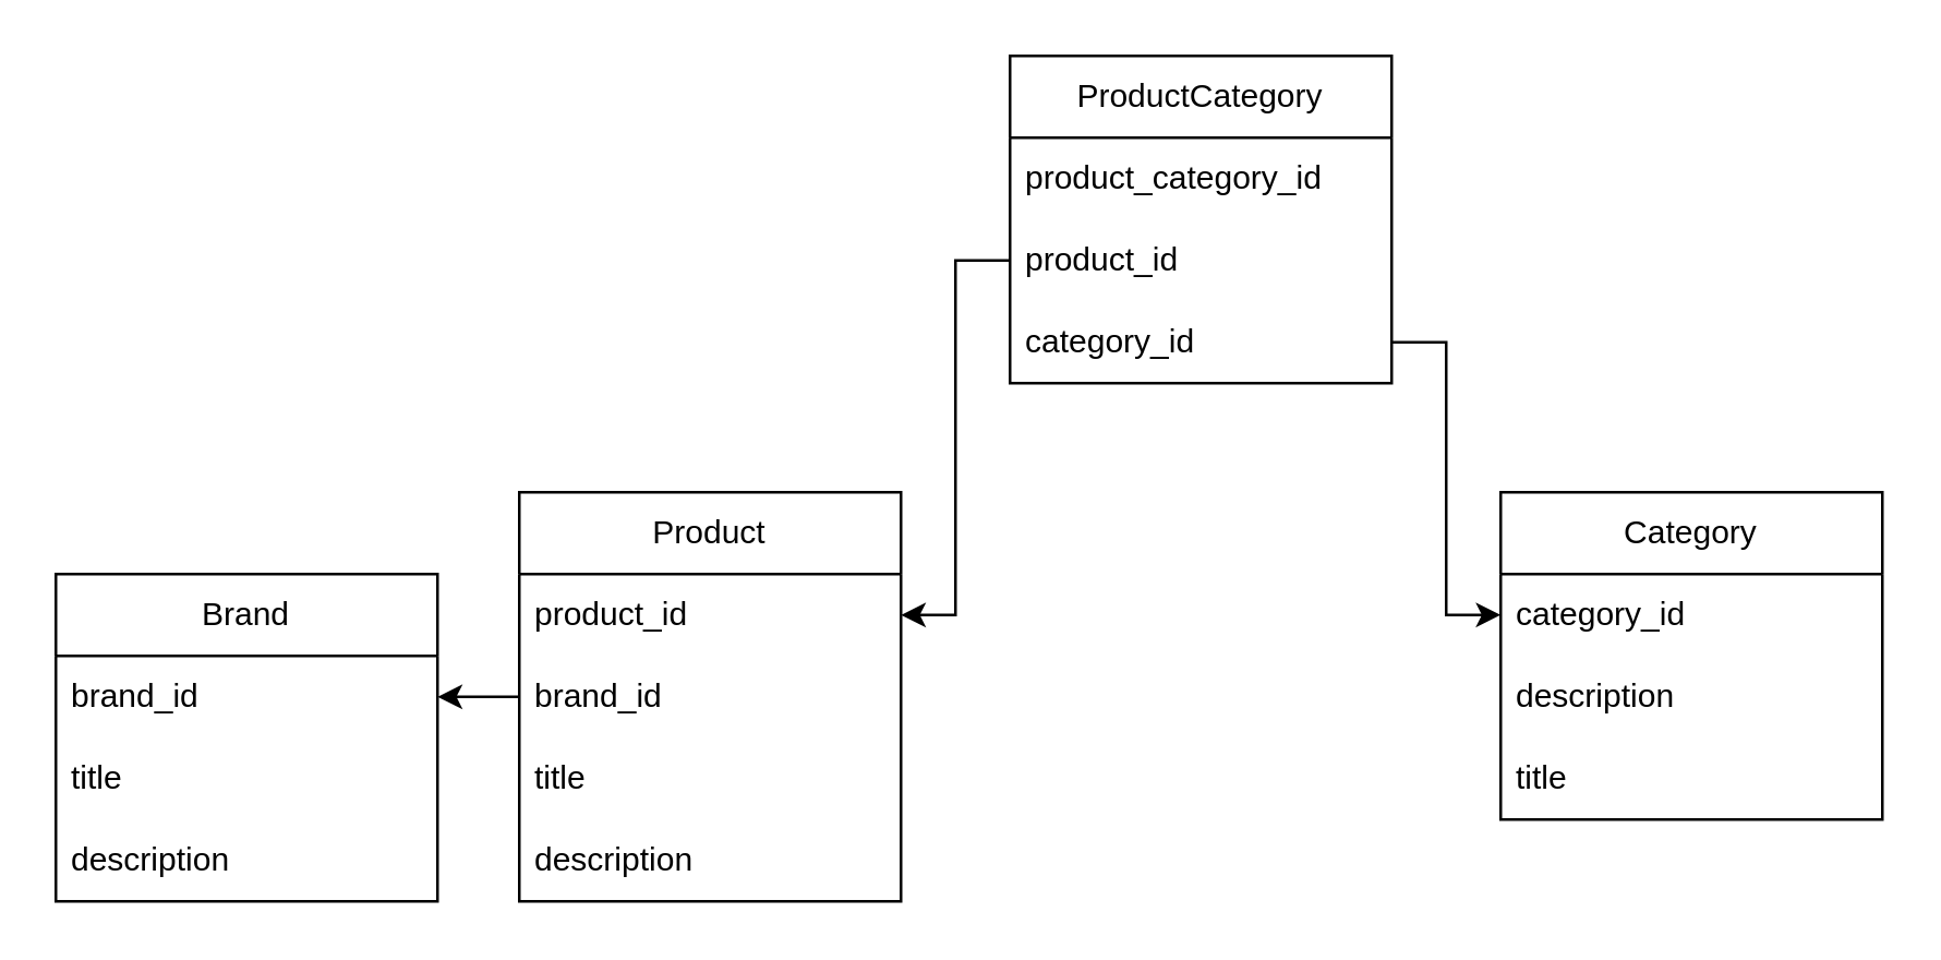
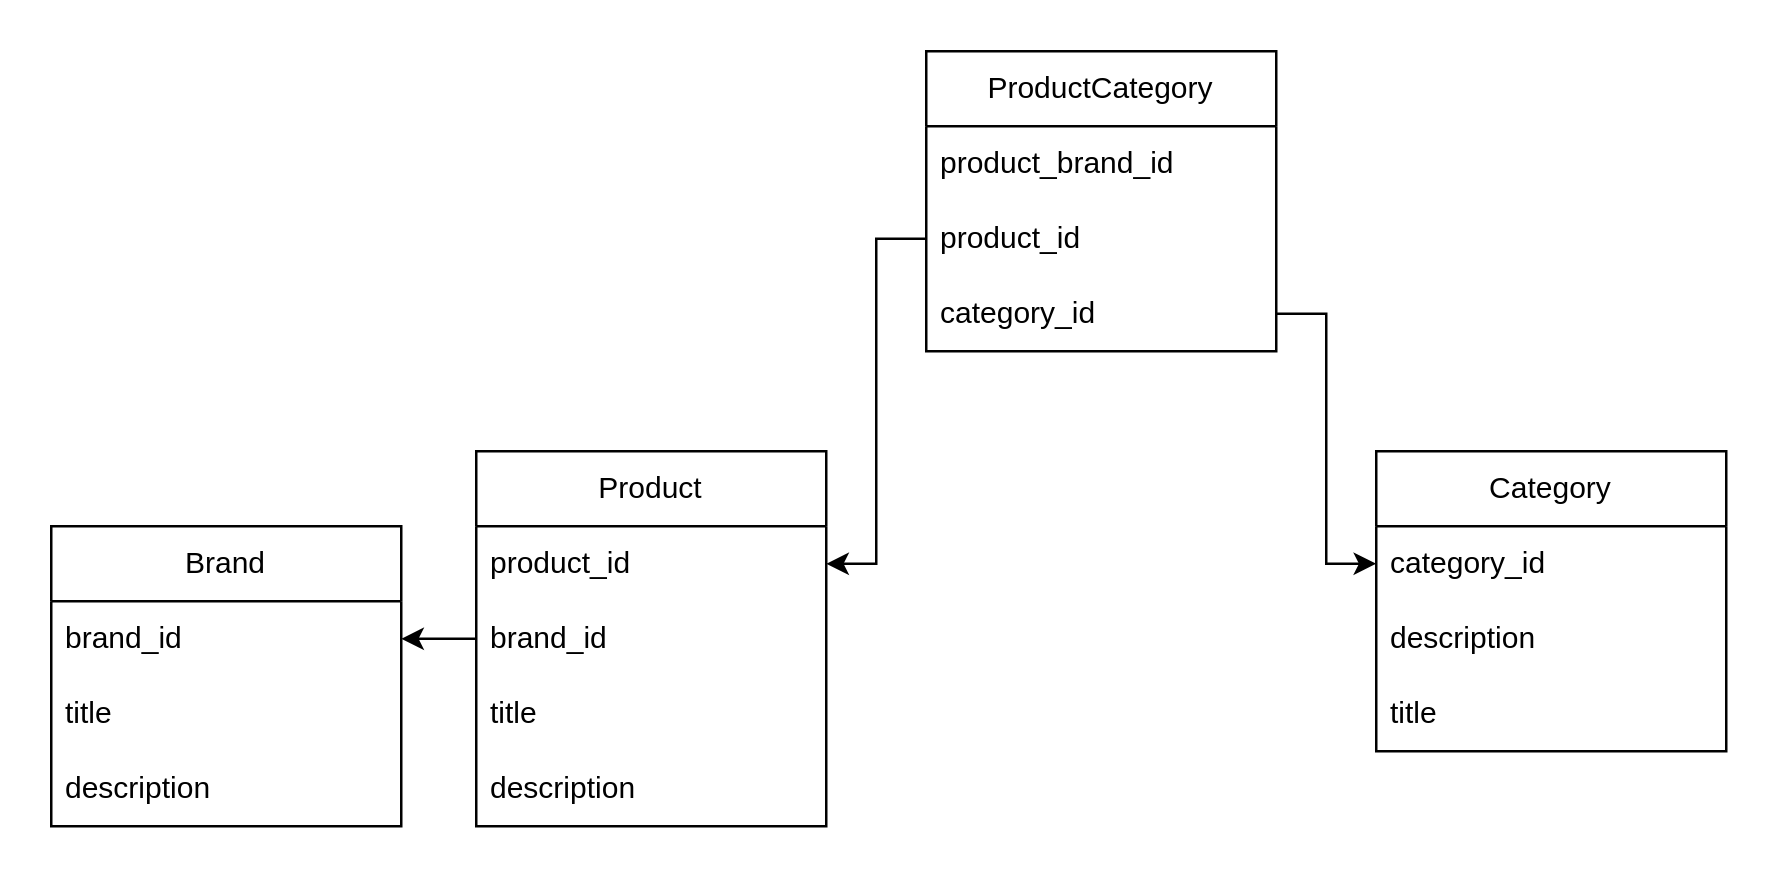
  <mxCell id="0" />
  <mxCell id="1" parent="0" />
  <mxCell id="2" value="Product" style="swimlane;fontStyle=0;childLayout=stackLayout;horizontal=1;startSize=30;horizontalStack=0;resizeParent=1;resizeParentMax=0;resizeLast=0;collapsible=1;marginBottom=0;whiteSpace=wrap;html=1;" parent="1" vertex="1"><mxGeometry x="190" y="180" width="140" height="150" as="geometry" /></mxCell>
  <mxCell id="3" value="product_id" style="text;strokeColor=none;fillColor=none;align=left;verticalAlign=middle;spacingLeft=4;spacingRight=4;overflow=hidden;points=[[0,0.5],[1,0.5]];portConstraint=eastwest;rotatable=0;whiteSpace=wrap;html=1;" parent="2" vertex="1"><mxGeometry y="30" width="140" height="30" as="geometry" /></mxCell>
  <mxCell id="4" value="brand_id" style="text;strokeColor=none;fillColor=none;align=left;verticalAlign=middle;spacingLeft=4;spacingRight=4;overflow=hidden;points=[[0,0.5],[1,0.5]];portConstraint=eastwest;rotatable=0;whiteSpace=wrap;html=1;" parent="2" vertex="1"><mxGeometry y="60" width="140" height="30" as="geometry" /></mxCell>
  <mxCell id="5" value="title" style="text;strokeColor=none;fillColor=none;align=left;verticalAlign=middle;spacingLeft=4;spacingRight=4;overflow=hidden;points=[[0,0.5],[1,0.5]];portConstraint=eastwest;rotatable=0;whiteSpace=wrap;html=1;" parent="2" vertex="1"><mxGeometry y="90" width="140" height="30" as="geometry" /></mxCell>
  <mxCell id="6" value="description" style="text;strokeColor=none;fillColor=none;align=left;verticalAlign=middle;spacingLeft=4;spacingRight=4;overflow=hidden;points=[[0,0.5],[1,0.5]];portConstraint=eastwest;rotatable=0;whiteSpace=wrap;html=1;" parent="2" vertex="1"><mxGeometry y="120" width="140" height="30" as="geometry" /></mxCell>
  <mxCell id="7" value="Category" style="swimlane;fontStyle=0;childLayout=stackLayout;horizontal=1;startSize=30;horizontalStack=0;resizeParent=1;resizeParentMax=0;resizeLast=0;collapsible=1;marginBottom=0;whiteSpace=wrap;html=1;" parent="1" vertex="1"><mxGeometry x="550" y="180" width="140" height="120" as="geometry" /></mxCell>
  <mxCell id="8" value="category_id" style="text;strokeColor=none;fillColor=none;align=left;verticalAlign=middle;spacingLeft=4;spacingRight=4;overflow=hidden;points=[[0,0.5],[1,0.5]];portConstraint=eastwest;rotatable=0;whiteSpace=wrap;html=1;" parent="7" vertex="1"><mxGeometry y="30" width="140" height="30" as="geometry" /></mxCell>
  <mxCell id="9" value="description" style="text;strokeColor=none;fillColor=none;align=left;verticalAlign=middle;spacingLeft=4;spacingRight=4;overflow=hidden;points=[[0,0.5],[1,0.5]];portConstraint=eastwest;rotatable=0;whiteSpace=wrap;html=1;" parent="7" vertex="1"><mxGeometry y="60" width="140" height="30" as="geometry" /></mxCell>
  <mxCell id="10" value="title" style="text;strokeColor=none;fillColor=none;align=left;verticalAlign=middle;spacingLeft=4;spacingRight=4;overflow=hidden;points=[[0,0.5],[1,0.5]];portConstraint=eastwest;rotatable=0;whiteSpace=wrap;html=1;" parent="7" vertex="1"><mxGeometry y="90" width="140" height="30" as="geometry" /></mxCell>
  <mxCell id="11" value="ProductCategory" style="swimlane;fontStyle=0;childLayout=stackLayout;horizontal=1;startSize=30;horizontalStack=0;resizeParent=1;resizeParentMax=0;resizeLast=0;collapsible=1;marginBottom=0;whiteSpace=wrap;html=1;" parent="1" vertex="1"><mxGeometry x="370" y="20" width="140" height="120" as="geometry" /></mxCell>
- <mxCell id="12" value="product_category_id" style="text;strokeColor=none;fillColor=none;align=left;verticalAlign=middle;spacingLeft=4;spacingRight=4;overflow=hidden;points=[[0,0.5],[1,0.5]];portConstraint=eastwest;rotatable=0;whiteSpace=wrap;html=1;" parent="11" vertex="1"><mxGeometry y="30" width="140" height="30" as="geometry" /></mxCell>
+ <mxCell id="12" value="product_brand_id" style="text;strokeColor=none;fillColor=none;align=left;verticalAlign=middle;spacingLeft=4;spacingRight=4;overflow=hidden;points=[[0,0.5],[1,0.5]];portConstraint=eastwest;rotatable=0;whiteSpace=wrap;html=1;" parent="11" vertex="1"><mxGeometry y="30" width="140" height="30" as="geometry" /></mxCell>
  <mxCell id="13" value="product_id" style="text;strokeColor=none;fillColor=none;align=left;verticalAlign=middle;spacingLeft=4;spacingRight=4;overflow=hidden;points=[[0,0.5],[1,0.5]];portConstraint=eastwest;rotatable=0;whiteSpace=wrap;html=1;" parent="11" vertex="1"><mxGeometry y="60" width="140" height="30" as="geometry" /></mxCell>
  <mxCell id="14" value="category_id" style="text;strokeColor=none;fillColor=none;align=left;verticalAlign=middle;spacingLeft=4;spacingRight=4;overflow=hidden;points=[[0,0.5],[1,0.5]];portConstraint=eastwest;rotatable=0;whiteSpace=wrap;html=1;" parent="11" vertex="1"><mxGeometry y="90" width="140" height="30" as="geometry" /></mxCell>
  <mxCell id="15" style="edgeStyle=orthogonalEdgeStyle;rounded=0;orthogonalLoop=1;jettySize=auto;html=1;" parent="1" source="14" target="8" edge="1"><mxGeometry relative="1" as="geometry" /></mxCell>
  <mxCell id="16" style="edgeStyle=orthogonalEdgeStyle;rounded=0;orthogonalLoop=1;jettySize=auto;html=1;" parent="1" source="13" target="3" edge="1"><mxGeometry relative="1" as="geometry" /></mxCell>
  <mxCell id="17" value="Brand" style="swimlane;fontStyle=0;childLayout=stackLayout;horizontal=1;startSize=30;horizontalStack=0;resizeParent=1;resizeParentMax=0;resizeLast=0;collapsible=1;marginBottom=0;whiteSpace=wrap;html=1;" parent="1" vertex="1"><mxGeometry x="20" y="210" width="140" height="120" as="geometry" /></mxCell>
  <mxCell id="18" value="brand_id" style="text;strokeColor=none;fillColor=none;align=left;verticalAlign=middle;spacingLeft=4;spacingRight=4;overflow=hidden;points=[[0,0.5],[1,0.5]];portConstraint=eastwest;rotatable=0;whiteSpace=wrap;html=1;" parent="17" vertex="1"><mxGeometry y="30" width="140" height="30" as="geometry" /></mxCell>
  <mxCell id="19" value="title" style="text;strokeColor=none;fillColor=none;align=left;verticalAlign=middle;spacingLeft=4;spacingRight=4;overflow=hidden;points=[[0,0.5],[1,0.5]];portConstraint=eastwest;rotatable=0;whiteSpace=wrap;html=1;" parent="17" vertex="1"><mxGeometry y="60" width="140" height="30" as="geometry" /></mxCell>
  <mxCell id="20" value="description" style="text;strokeColor=none;fillColor=none;align=left;verticalAlign=middle;spacingLeft=4;spacingRight=4;overflow=hidden;points=[[0,0.5],[1,0.5]];portConstraint=eastwest;rotatable=0;whiteSpace=wrap;html=1;" parent="17" vertex="1"><mxGeometry y="90" width="140" height="30" as="geometry" /></mxCell>
  <mxCell id="21" style="edgeStyle=orthogonalEdgeStyle;rounded=0;orthogonalLoop=1;jettySize=auto;html=1;" parent="1" source="4" target="18" edge="1"><mxGeometry relative="1" as="geometry" /></mxCell>
